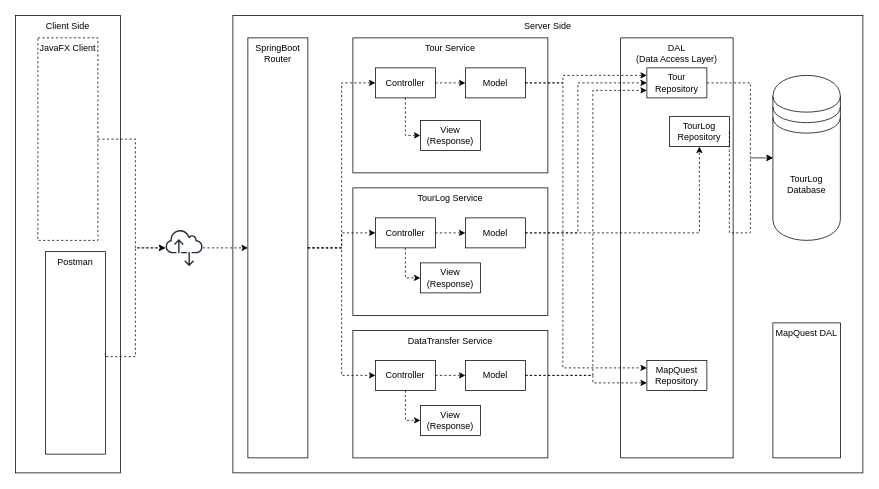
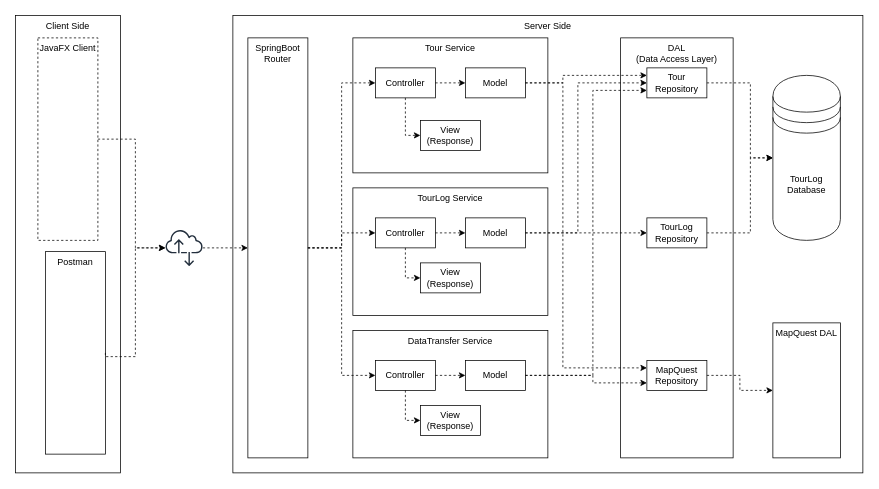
  <mxCell id="0" />
  <mxCell id="1" parent="0" />
  <mxCell id="2" value="Server Side" style="rounded=0;whiteSpace=wrap;html=1;fillColor=none;verticalAlign=top;" parent="1" vertex="1"><mxGeometry x="310" y="20" width="840" height="610" as="geometry" /></mxCell>
  <mxCell id="3" value="&lt;div&gt;DAL&lt;/div&gt;&lt;div&gt;(Data Access Layer)&lt;/div&gt;" style="rounded=0;whiteSpace=wrap;html=1;fillColor=none;verticalAlign=top;" parent="1" vertex="1"><mxGeometry x="827" y="50" width="150" height="560" as="geometry" /></mxCell>
  <mxCell id="4" value="Client Side" style="rounded=0;whiteSpace=wrap;html=1;fillColor=none;verticalAlign=top;" parent="1" vertex="1"><mxGeometry x="20" y="20" width="140" height="610" as="geometry" /></mxCell>
  <mxCell id="5" style="edgeStyle=orthogonalEdgeStyle;rounded=0;orthogonalLoop=1;jettySize=auto;html=1;exitX=1;exitY=0.5;exitDx=0;exitDy=0;entryX=0;entryY=0.5;entryDx=0;entryDy=0;dashed=1;" edge="1" parent="1" source="8" target="12"><mxGeometry relative="1" as="geometry" /></mxCell>
  <mxCell id="6" style="edgeStyle=orthogonalEdgeStyle;rounded=0;orthogonalLoop=1;jettySize=auto;html=1;exitX=1;exitY=0.5;exitDx=0;exitDy=0;dashed=1;" edge="1" parent="1" source="8" target="21"><mxGeometry relative="1" as="geometry" /></mxCell>
  <mxCell id="7" style="edgeStyle=orthogonalEdgeStyle;rounded=0;orthogonalLoop=1;jettySize=auto;html=1;exitX=1;exitY=0.5;exitDx=0;exitDy=0;entryX=0;entryY=0.5;entryDx=0;entryDy=0;dashed=1;" edge="1" parent="1" source="8" target="41"><mxGeometry relative="1" as="geometry" /></mxCell>
  <mxCell id="8" value="SpringBoot Router" style="rounded=0;whiteSpace=wrap;html=1;fillColor=none;verticalAlign=top;" parent="1" vertex="1"><mxGeometry x="330" y="50" width="80" height="560" as="geometry" /></mxCell>
  <mxCell id="9" value="Tour Service" style="rounded=0;whiteSpace=wrap;html=1;fillColor=none;verticalAlign=top;" parent="1" vertex="1"><mxGeometry x="470" y="50" width="260" height="180" as="geometry" /></mxCell>
  <mxCell id="10" style="edgeStyle=orthogonalEdgeStyle;rounded=0;orthogonalLoop=1;jettySize=auto;html=1;exitX=1;exitY=0.5;exitDx=0;exitDy=0;entryX=0;entryY=0.5;entryDx=0;entryDy=0;dashed=1;" parent="1" source="12" target="15" edge="1"><mxGeometry relative="1" as="geometry" /></mxCell>
  <mxCell id="11" style="edgeStyle=orthogonalEdgeStyle;rounded=0;orthogonalLoop=1;jettySize=auto;html=1;exitX=0.5;exitY=1;exitDx=0;exitDy=0;entryX=0;entryY=0.5;entryDx=0;entryDy=0;dashed=1;" parent="1" source="12" target="16" edge="1"><mxGeometry relative="1" as="geometry" /></mxCell>
  <mxCell id="12" value="Controller" style="rounded=0;whiteSpace=wrap;html=1;fillColor=none;" parent="1" vertex="1"><mxGeometry x="500" y="90" width="80" height="40" as="geometry" /></mxCell>
  <mxCell id="13" style="edgeStyle=orthogonalEdgeStyle;rounded=0;orthogonalLoop=1;jettySize=auto;html=1;exitX=1;exitY=0.5;exitDx=0;exitDy=0;entryX=0;entryY=0.25;entryDx=0;entryDy=0;dashed=1;" edge="1" parent="1" source="15" target="29"><mxGeometry relative="1" as="geometry"><Array as="points"><mxPoint x="750" y="110" /><mxPoint x="750" y="100" /></Array></mxGeometry></mxCell>
  <mxCell id="14" style="edgeStyle=orthogonalEdgeStyle;rounded=0;orthogonalLoop=1;jettySize=auto;html=1;exitX=1;exitY=0.5;exitDx=0;exitDy=0;entryX=0;entryY=0.25;entryDx=0;entryDy=0;dashed=1;" edge="1" parent="1" source="15" target="33"><mxGeometry relative="1" as="geometry"><Array as="points"><mxPoint x="750" y="110" /><mxPoint x="750" y="490" /></Array></mxGeometry></mxCell>
  <mxCell id="15" value="Model" style="rounded=0;whiteSpace=wrap;html=1;fillColor=none;" parent="1" vertex="1"><mxGeometry x="620" y="90" width="80" height="40" as="geometry" /></mxCell>
  <mxCell id="16" value="View (Response)" style="rounded=0;whiteSpace=wrap;html=1;fillColor=none;" parent="1" vertex="1"><mxGeometry x="560" y="160" width="80" height="40" as="geometry" /></mxCell>
  <mxCell id="17" value="&lt;div&gt;TourLog&lt;/div&gt;&lt;div&gt;Database&lt;br&gt;&lt;/div&gt;" style="shape=datastore;whiteSpace=wrap;html=1;fillColor=none;" parent="1" vertex="1"><mxGeometry x="1030" y="100" width="90" height="220" as="geometry" /></mxCell>
  <mxCell id="18" value="TourLog Service" style="rounded=0;whiteSpace=wrap;html=1;fillColor=none;verticalAlign=top;" parent="1" vertex="1"><mxGeometry x="470" y="250" width="260" height="170" as="geometry" /></mxCell>
  <mxCell id="19" style="edgeStyle=orthogonalEdgeStyle;rounded=0;orthogonalLoop=1;jettySize=auto;html=1;exitX=0.5;exitY=1;exitDx=0;exitDy=0;entryX=0;entryY=0.5;entryDx=0;entryDy=0;dashed=1;" parent="1" source="21" target="25" edge="1"><mxGeometry relative="1" as="geometry" /></mxCell>
  <mxCell id="20" style="edgeStyle=orthogonalEdgeStyle;rounded=0;orthogonalLoop=1;jettySize=auto;html=1;exitX=1;exitY=0.5;exitDx=0;exitDy=0;entryX=0;entryY=0.5;entryDx=0;entryDy=0;dashed=1;" parent="1" source="21" target="24" edge="1"><mxGeometry relative="1" as="geometry" /></mxCell>
  <mxCell id="21" value="Controller" style="rounded=0;whiteSpace=wrap;html=1;fillColor=none;" parent="1" vertex="1"><mxGeometry x="500" y="290" width="80" height="40" as="geometry" /></mxCell>
  <mxCell id="22" style="edgeStyle=orthogonalEdgeStyle;rounded=0;orthogonalLoop=1;jettySize=auto;html=1;exitX=1;exitY=0.5;exitDx=0;exitDy=0;entryX=0;entryY=0.5;entryDx=0;entryDy=0;dashed=1;" edge="1" parent="1" source="24" target="29"><mxGeometry relative="1" as="geometry"><Array as="points"><mxPoint x="770" y="310" /><mxPoint x="770" y="110" /></Array></mxGeometry></mxCell>
  <mxCell id="23" style="edgeStyle=orthogonalEdgeStyle;rounded=0;orthogonalLoop=1;jettySize=auto;html=1;exitX=1;exitY=0.5;exitDx=0;exitDy=0;dashed=1;" edge="1" parent="1" source="24" target="31"><mxGeometry relative="1" as="geometry" /></mxCell>
  <mxCell id="24" value="Model" style="rounded=0;whiteSpace=wrap;html=1;fillColor=none;" parent="1" vertex="1"><mxGeometry x="620" y="290" width="80" height="40" as="geometry" /></mxCell>
  <mxCell id="25" value="View (Response)" style="rounded=0;whiteSpace=wrap;html=1;fillColor=none;" parent="1" vertex="1"><mxGeometry x="560" y="350" width="80" height="40" as="geometry" /></mxCell>
  <mxCell id="26" style="edgeStyle=orthogonalEdgeStyle;rounded=0;orthogonalLoop=1;jettySize=auto;html=1;entryX=0;entryY=0.5;entryDx=0;entryDy=0;dashed=1;" edge="1" parent="1" source="27" target="8"><mxGeometry relative="1" as="geometry" /></mxCell>
  <mxCell id="27" value="" style="sketch=0;outlineConnect=0;fontColor=#232F3E;gradientColor=none;fillColor=#232F3D;strokeColor=none;dashed=0;verticalLabelPosition=bottom;verticalAlign=top;align=center;html=1;fontSize=12;fontStyle=0;aspect=fixed;pointerEvents=1;shape=mxgraph.aws4.internet_alt2;labelBorderColor=none;" parent="1" vertex="1"><mxGeometry x="220" y="305" width="50" height="50" as="geometry" /></mxCell>
  <mxCell id="28" style="edgeStyle=orthogonalEdgeStyle;rounded=0;orthogonalLoop=1;jettySize=auto;html=1;exitX=1;exitY=0.5;exitDx=0;exitDy=0;dashed=1;" edge="1" parent="1" source="29" target="17"><mxGeometry relative="1" as="geometry"><Array as="points"><mxPoint x="1000" y="110" /><mxPoint x="1000" y="210" /></Array></mxGeometry></mxCell>
  <mxCell id="29" value="&lt;div&gt;Tour&lt;/div&gt;&lt;div&gt;Repository&lt;br&gt;&lt;/div&gt;" style="rounded=0;whiteSpace=wrap;html=1;fillColor=none;" parent="1" vertex="1"><mxGeometry x="862" y="90" width="80" height="40" as="geometry" /></mxCell>
  <mxCell id="30" style="edgeStyle=orthogonalEdgeStyle;rounded=0;orthogonalLoop=1;jettySize=auto;html=1;exitX=1;exitY=0.5;exitDx=0;exitDy=0;entryX=0;entryY=0.5;entryDx=0;entryDy=0;dashed=1;" edge="1" parent="1" source="31" target="17"><mxGeometry relative="1" as="geometry"><Array as="points"><mxPoint x="1000" y="310" /><mxPoint x="1000" y="210" /></Array></mxGeometry></mxCell>
- <mxCell id="31" value="&lt;div&gt;TourLog&lt;/div&gt;&lt;div&gt;Repository&lt;/div&gt;" style="rounded=0;whiteSpace=wrap;html=1;fillColor=none;" parent="1" vertex="1"><mxGeometry x="892" y="155" width="80" height="40" as="geometry" /></mxCell>
+ <mxCell id="31" value="&lt;div&gt;TourLog&lt;/div&gt;&lt;div&gt;Repository&lt;/div&gt;" style="rounded=0;whiteSpace=wrap;html=1;fillColor=none;" parent="1" vertex="1"><mxGeometry x="862" y="290" width="80" height="40" as="geometry" /></mxCell>
+ <mxCell id="32" style="edgeStyle=orthogonalEdgeStyle;rounded=0;orthogonalLoop=1;jettySize=auto;html=1;exitX=1;exitY=0.5;exitDx=0;exitDy=0;dashed=1;" edge="1" parent="1" source="33" target="46"><mxGeometry relative="1" as="geometry" /></mxCell>
  <mxCell id="33" value="&lt;div&gt;MapQuest&lt;/div&gt;&lt;div&gt;Repository&lt;br&gt;&lt;/div&gt;" style="rounded=0;whiteSpace=wrap;html=1;fillColor=none;" parent="1" vertex="1"><mxGeometry x="862" y="480" width="80" height="40" as="geometry" /></mxCell>
  <mxCell id="34" style="edgeStyle=orthogonalEdgeStyle;rounded=0;orthogonalLoop=1;jettySize=auto;html=1;exitX=1;exitY=0.5;exitDx=0;exitDy=0;dashed=1;" edge="1" parent="1" source="35" target="27"><mxGeometry relative="1" as="geometry"><Array as="points"><mxPoint x="180" y="185" /><mxPoint x="180" y="330" /></Array></mxGeometry></mxCell>
  <mxCell id="35" value="JavaFX Client" style="rounded=0;whiteSpace=wrap;html=1;fillColor=none;verticalAlign=top;dashed=1;" parent="1" vertex="1"><mxGeometry x="50" y="50" width="80" height="270" as="geometry" /></mxCell>
  <mxCell id="36" style="edgeStyle=orthogonalEdgeStyle;rounded=0;orthogonalLoop=1;jettySize=auto;html=1;exitX=1;exitY=0.5;exitDx=0;exitDy=0;dashed=1;" edge="1" parent="1" source="37" target="27"><mxGeometry relative="1" as="geometry"><Array as="points"><mxPoint x="180" y="475" /><mxPoint x="180" y="330" /></Array></mxGeometry></mxCell>
  <mxCell id="37" value="Postman" style="rounded=0;whiteSpace=wrap;html=1;fillColor=none;verticalAlign=top;" parent="1" vertex="1"><mxGeometry x="60" y="335" width="80" height="270" as="geometry" /></mxCell>
  <mxCell id="38" value="DataTransfer Service" style="rounded=0;whiteSpace=wrap;html=1;fillColor=none;verticalAlign=top;" vertex="1" parent="1"><mxGeometry x="470" y="440" width="260" height="170" as="geometry" /></mxCell>
  <mxCell id="39" style="edgeStyle=orthogonalEdgeStyle;rounded=0;orthogonalLoop=1;jettySize=auto;html=1;exitX=0.5;exitY=1;exitDx=0;exitDy=0;entryX=0;entryY=0.5;entryDx=0;entryDy=0;dashed=1;" edge="1" parent="1" source="41" target="45"><mxGeometry relative="1" as="geometry" /></mxCell>
  <mxCell id="40" style="edgeStyle=orthogonalEdgeStyle;rounded=0;orthogonalLoop=1;jettySize=auto;html=1;exitX=1;exitY=0.5;exitDx=0;exitDy=0;entryX=0;entryY=0.5;entryDx=0;entryDy=0;dashed=1;" edge="1" parent="1" source="41" target="44"><mxGeometry relative="1" as="geometry" /></mxCell>
  <mxCell id="41" value="Controller" style="rounded=0;whiteSpace=wrap;html=1;fillColor=none;" vertex="1" parent="1"><mxGeometry x="500" y="480" width="80" height="40" as="geometry" /></mxCell>
  <mxCell id="42" style="edgeStyle=orthogonalEdgeStyle;rounded=0;orthogonalLoop=1;jettySize=auto;html=1;exitX=1;exitY=0.5;exitDx=0;exitDy=0;entryX=0;entryY=0.75;entryDx=0;entryDy=0;dashed=1;" edge="1" parent="1" source="44" target="29"><mxGeometry relative="1" as="geometry"><Array as="points"><mxPoint x="790" y="500" /><mxPoint x="790" y="120" /></Array></mxGeometry></mxCell>
  <mxCell id="43" style="edgeStyle=orthogonalEdgeStyle;rounded=0;orthogonalLoop=1;jettySize=auto;html=1;exitX=1;exitY=0.5;exitDx=0;exitDy=0;entryX=0;entryY=0.75;entryDx=0;entryDy=0;dashed=1;" edge="1" parent="1" source="44" target="33"><mxGeometry relative="1" as="geometry"><Array as="points"><mxPoint x="790" y="500" /><mxPoint x="790" y="510" /></Array></mxGeometry></mxCell>
  <mxCell id="44" value="Model" style="rounded=0;whiteSpace=wrap;html=1;fillColor=none;" vertex="1" parent="1"><mxGeometry x="620" y="480" width="80" height="40" as="geometry" /></mxCell>
  <mxCell id="45" value="View (Response)" style="rounded=0;whiteSpace=wrap;html=1;fillColor=none;" vertex="1" parent="1"><mxGeometry x="560" y="540" width="80" height="40" as="geometry" /></mxCell>
  <mxCell id="46" value="MapQuest DAL" style="rounded=0;whiteSpace=wrap;html=1;fillColor=none;verticalAlign=top;" vertex="1" parent="1"><mxGeometry x="1030" y="430" width="90" height="180" as="geometry" /></mxCell>
